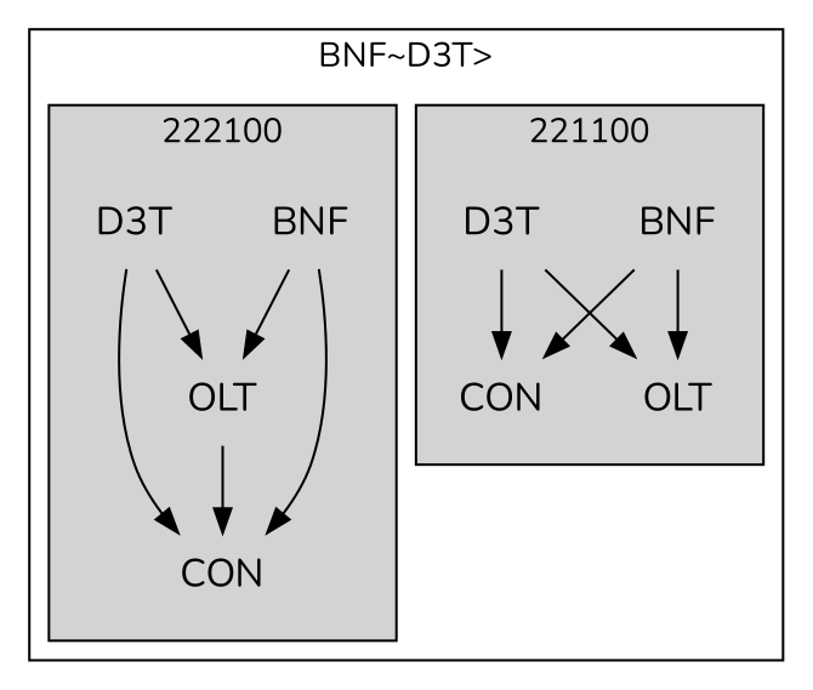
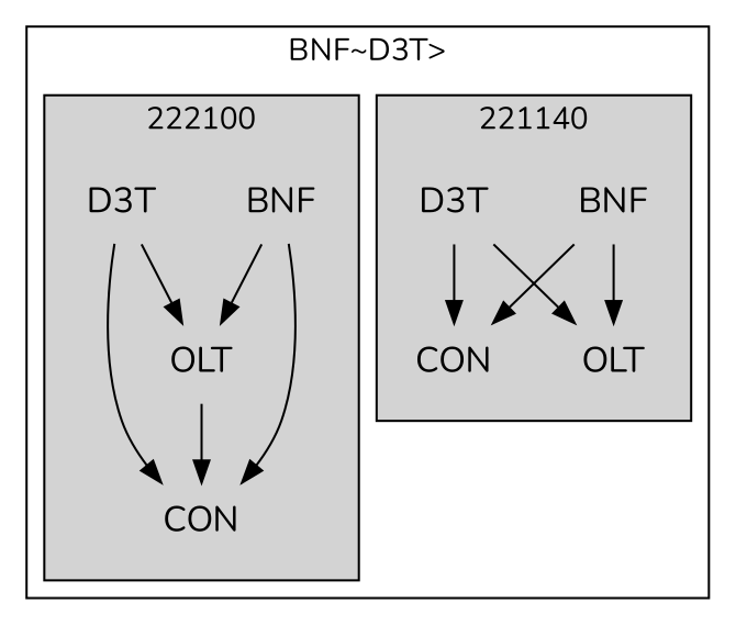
  strict digraph {
    compound=false
    labelloc=t
    fontname=Nunito
    node [fontsize=16 shape=plaintext fontname=Nunito]
    edge [fontname=Nunito]
    n1 [label=CON]
    n2 [label=BNF]
    n3 [label=OLT]
    n4 [label=D3T]
    n5 [label=CON]
    n6 [label=BNF]
    n7 [label=OLT]
    n8 [label=D3T]
    subgraph cluster_1 {
      label="BNF~D3T>"
      subgraph cluster_2 {
-       label=221100
+       label=221140
        style=filled
        n1
        n2
        n3
        n4
      }
      subgraph cluster_3 {
        label=222100
        style=filled
        n5
        n6
        n7
        n8
      }
    }
    n2 -> n1
    n2 -> n3
    n4 -> n1
    n4 -> n3
    n6 -> n5
    n6 -> n7
    n7 -> n5
    n8 -> n5
    n8 -> n7
  }
